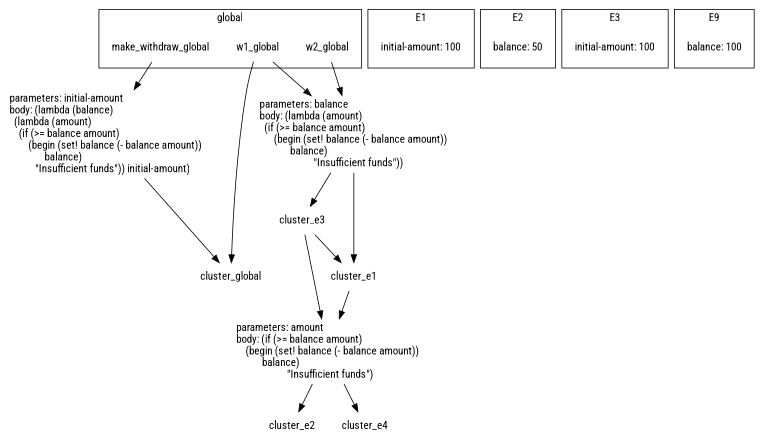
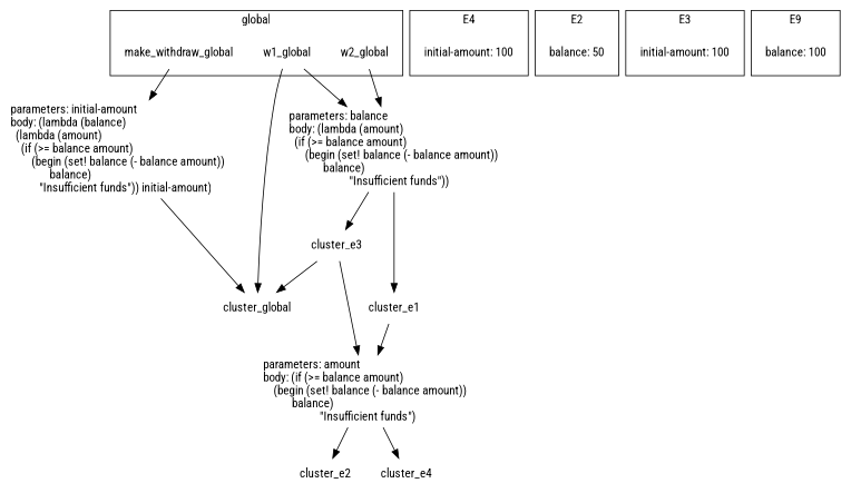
  digraph {
    fontname="Roboto Condensed"
    splines=true
    node [fontname="Roboto Condensed" shape=plaintext]
    edge [fontname="Roboto Condensed"]
    make_withdraw_global
    w1_global
    w2_global
    n4 [label="initial-amount: 100"]
    n5 [label="balance: 50"]
    n6 [label="initial-amount: 100"]
    n7 [label="balance: 100"]
    n8 [label="parameters: initial-amount\lbody: (lambda (balance)\l  (lambda (amount)\l    (if (>= balance amount)\l        (begin (set! balance (- balance amount))\l               balance)\l      \"Insufficient funds\")) initial-amount)"]
    n9 [label="parameters: balance\lbody: (lambda (amount)\l  (if (>= balance amount)\l      (begin (set! balance (- balance amount))\l             balance)\l    \"Insufficient funds\"))"]
    cluster_global
    cluster_e1
    cluster_e3
    n13 [label="parameters: amount\lbody: (if (>= balance amount)\l    (begin (set! balance (- balance amount))\l           balance)\l  \"Insufficient funds\")"]
    cluster_e2
    cluster_e4
    subgraph cluster_1 {
      label=global
      make_withdraw_global
      w1_global
      w2_global
    }
    subgraph cluster_2 {
-     label=E1
+     label=E4
      n4
    }
    subgraph cluster_3 {
      label=E2
      n5
    }
    subgraph cluster_4 {
      label=E3
      n6
    }
    subgraph cluster_5 {
      label=E9
      n7
    }
    make_withdraw_global -> n8
    w1_global -> n9
    w1_global -> cluster_global
    w2_global -> n9
    n8 -> cluster_global
    n9 -> cluster_e1
    n9 -> cluster_e3
    cluster_e1 -> n13
-   cluster_e3 -> cluster_e1
+   cluster_e3 -> cluster_global
    cluster_e3 -> n13
    n13 -> cluster_e2
    n13 -> cluster_e4
  }
